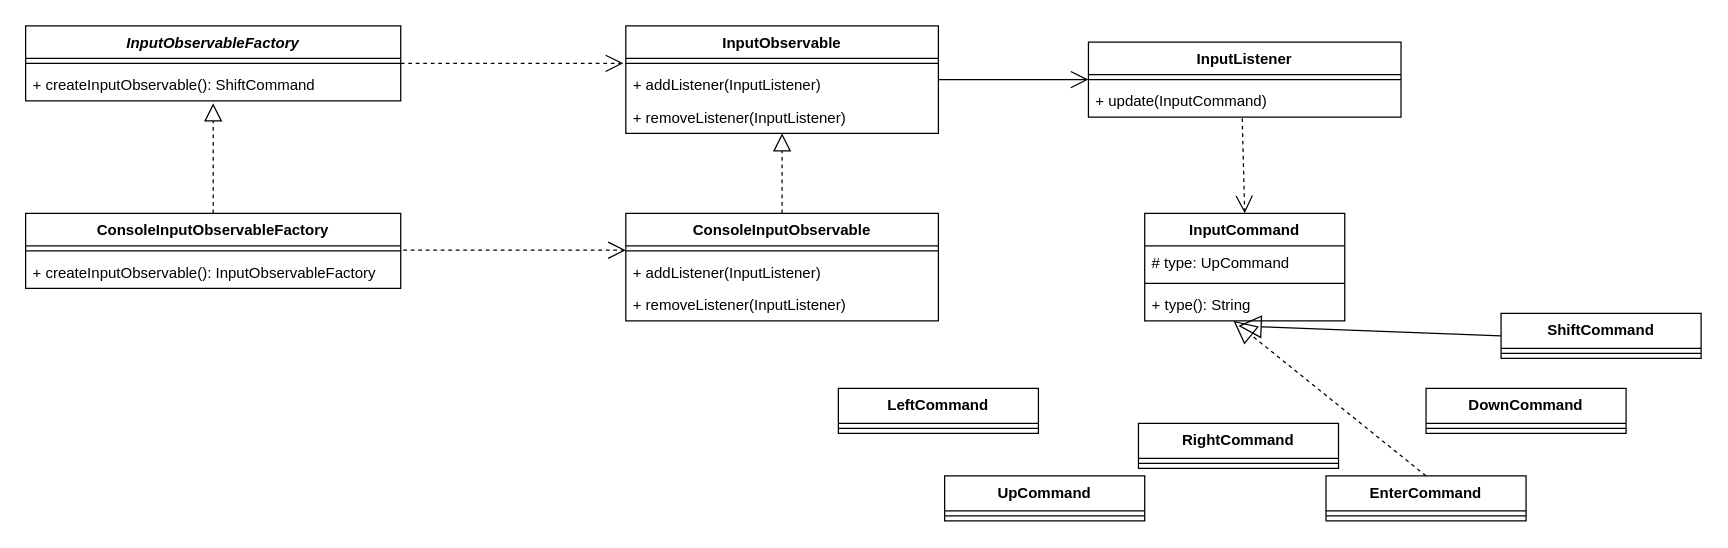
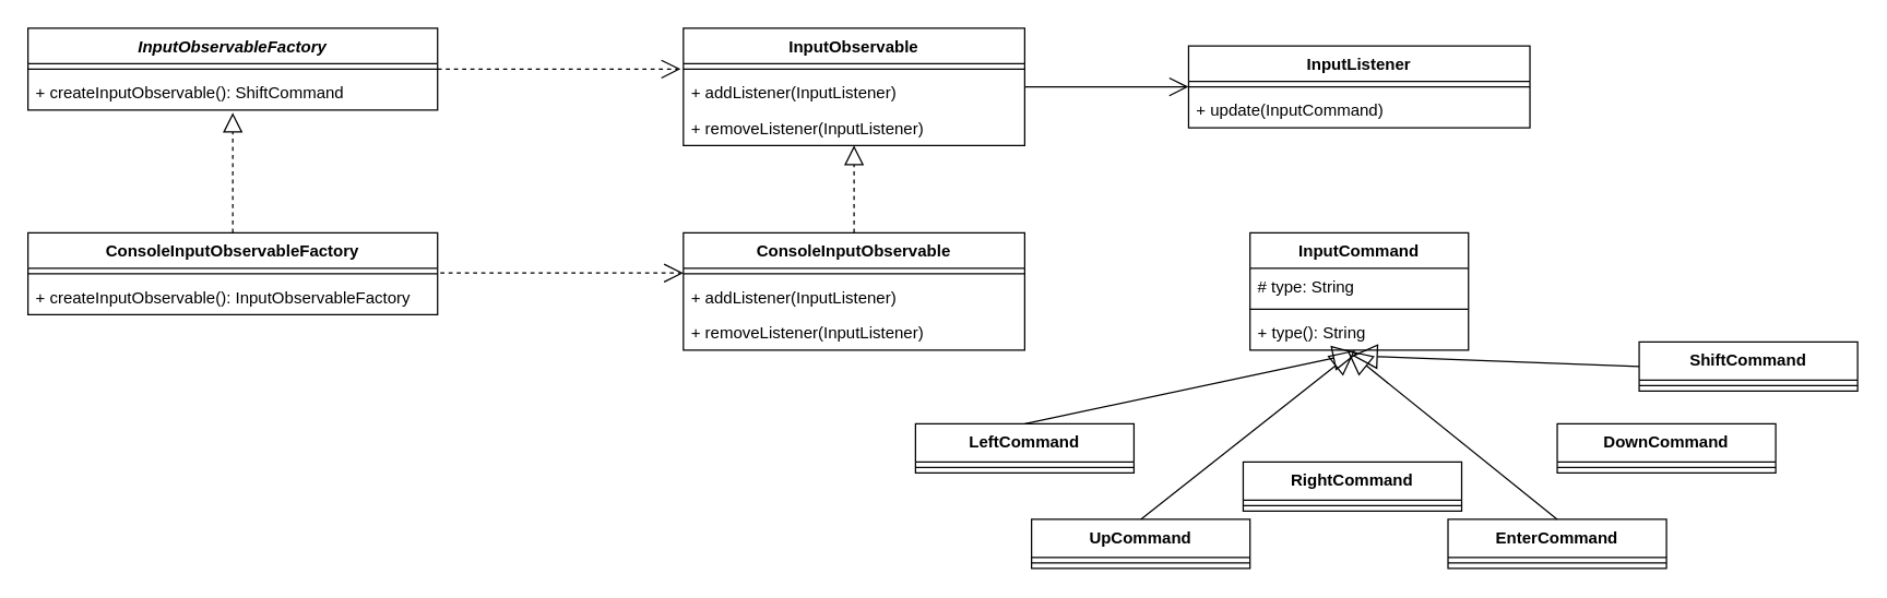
  <mxCell id="0" />
  <mxCell id="1" parent="0" />
  <mxCell id="2" value="InputObservableFactory" style="swimlane;fontStyle=3;align=center;verticalAlign=top;childLayout=stackLayout;horizontal=1;startSize=26;horizontalStack=0;resizeParent=1;resizeParentMax=0;resizeLast=0;collapsible=1;marginBottom=0;" parent="1" vertex="1"><mxGeometry x="20" y="20" width="300" height="60" as="geometry" /></mxCell>
  <mxCell id="3" value="" style="line;strokeWidth=1;fillColor=none;align=left;verticalAlign=middle;spacingTop=-1;spacingLeft=3;spacingRight=3;rotatable=0;labelPosition=right;points=[];portConstraint=eastwest;" parent="2" vertex="1"><mxGeometry y="26" width="300" height="8" as="geometry" /></mxCell>
  <mxCell id="4" value="+ createInputObservable(): ShiftCommand" style="text;strokeColor=none;fillColor=none;align=left;verticalAlign=top;spacingLeft=4;spacingRight=4;overflow=hidden;rotatable=0;points=[[0,0.5],[1,0.5]];portConstraint=eastwest;" parent="2" vertex="1"><mxGeometry y="34" width="300" height="26" as="geometry" /></mxCell>
  <mxCell id="5" value="InputObservable" style="swimlane;fontStyle=1;align=center;verticalAlign=top;childLayout=stackLayout;horizontal=1;startSize=26;horizontalStack=0;resizeParent=1;resizeParentMax=0;resizeLast=0;collapsible=1;marginBottom=0;" parent="1" vertex="1"><mxGeometry x="500" y="20" width="250" height="86" as="geometry" /></mxCell>
  <mxCell id="6" value="" style="line;strokeWidth=1;fillColor=none;align=left;verticalAlign=middle;spacingTop=-1;spacingLeft=3;spacingRight=3;rotatable=0;labelPosition=right;points=[];portConstraint=eastwest;" parent="5" vertex="1"><mxGeometry y="26" width="250" height="8" as="geometry" /></mxCell>
  <mxCell id="7" value="+ addListener(InputListener)&#10;&#10;" style="text;strokeColor=none;fillColor=none;align=left;verticalAlign=top;spacingLeft=4;spacingRight=4;overflow=hidden;rotatable=0;points=[[0,0.5],[1,0.5]];portConstraint=eastwest;" parent="5" vertex="1"><mxGeometry y="34" width="250" height="26" as="geometry" /></mxCell>
  <mxCell id="8" value="+ removeListener(InputListener)" style="text;strokeColor=none;fillColor=none;align=left;verticalAlign=top;spacingLeft=4;spacingRight=4;overflow=hidden;rotatable=0;points=[[0,0.5],[1,0.5]];portConstraint=eastwest;" parent="5" vertex="1"><mxGeometry y="60" width="250" height="26" as="geometry" /></mxCell>
  <mxCell id="9" value="InputListener" style="swimlane;fontStyle=1;align=center;verticalAlign=top;childLayout=stackLayout;horizontal=1;startSize=26;horizontalStack=0;resizeParent=1;resizeParentMax=0;resizeLast=0;collapsible=1;marginBottom=0;" parent="1" vertex="1"><mxGeometry x="870" y="33" width="250" height="60" as="geometry" /></mxCell>
  <mxCell id="10" value="" style="line;strokeWidth=1;fillColor=none;align=left;verticalAlign=middle;spacingTop=-1;spacingLeft=3;spacingRight=3;rotatable=0;labelPosition=right;points=[];portConstraint=eastwest;" parent="9" vertex="1"><mxGeometry y="26" width="250" height="8" as="geometry" /></mxCell>
  <mxCell id="11" value="+ update(InputCommand)&#10;&#10;" style="text;strokeColor=none;fillColor=none;align=left;verticalAlign=top;spacingLeft=4;spacingRight=4;overflow=hidden;rotatable=0;points=[[0,0.5],[1,0.5]];portConstraint=eastwest;" parent="9" vertex="1"><mxGeometry y="34" width="250" height="26" as="geometry" /></mxCell>
  <mxCell id="12" value="ConsoleInputObservableFactory" style="swimlane;fontStyle=1;align=center;verticalAlign=top;childLayout=stackLayout;horizontal=1;startSize=26;horizontalStack=0;resizeParent=1;resizeParentMax=0;resizeLast=0;collapsible=1;marginBottom=0;" parent="1" vertex="1"><mxGeometry x="20" y="170" width="300" height="60" as="geometry" /></mxCell>
  <mxCell id="13" value="" style="line;strokeWidth=1;fillColor=none;align=left;verticalAlign=middle;spacingTop=-1;spacingLeft=3;spacingRight=3;rotatable=0;labelPosition=right;points=[];portConstraint=eastwest;" parent="12" vertex="1"><mxGeometry y="26" width="300" height="8" as="geometry" /></mxCell>
  <mxCell id="14" value="+ createInputObservable(): InputObservableFactory&#10;&#10;" style="text;strokeColor=none;fillColor=none;align=left;verticalAlign=top;spacingLeft=4;spacingRight=4;overflow=hidden;rotatable=0;points=[[0,0.5],[1,0.5]];portConstraint=eastwest;" parent="12" vertex="1"><mxGeometry y="34" width="300" height="26" as="geometry" /></mxCell>
  <mxCell id="15" value="ConsoleInputObservable" style="swimlane;fontStyle=1;align=center;verticalAlign=top;childLayout=stackLayout;horizontal=1;startSize=26;horizontalStack=0;resizeParent=1;resizeParentMax=0;resizeLast=0;collapsible=1;marginBottom=0;" parent="1" vertex="1"><mxGeometry x="500" y="170" width="250" height="86" as="geometry" /></mxCell>
  <mxCell id="16" value="" style="line;strokeWidth=1;fillColor=none;align=left;verticalAlign=middle;spacingTop=-1;spacingLeft=3;spacingRight=3;rotatable=0;labelPosition=right;points=[];portConstraint=eastwest;" parent="15" vertex="1"><mxGeometry y="26" width="250" height="8" as="geometry" /></mxCell>
  <mxCell id="17" value="+ addListener(InputListener)&#10;&#10;" style="text;strokeColor=none;fillColor=none;align=left;verticalAlign=top;spacingLeft=4;spacingRight=4;overflow=hidden;rotatable=0;points=[[0,0.5],[1,0.5]];portConstraint=eastwest;" parent="15" vertex="1"><mxGeometry y="34" width="250" height="26" as="geometry" /></mxCell>
  <mxCell id="18" value="+ removeListener(InputListener)" style="text;strokeColor=none;fillColor=none;align=left;verticalAlign=top;spacingLeft=4;spacingRight=4;overflow=hidden;rotatable=0;points=[[0,0.5],[1,0.5]];portConstraint=eastwest;" parent="15" vertex="1"><mxGeometry y="60" width="250" height="26" as="geometry" /></mxCell>
  <mxCell id="19" value="InputCommand" style="swimlane;fontStyle=1;align=center;verticalAlign=top;childLayout=stackLayout;horizontal=1;startSize=26;horizontalStack=0;resizeParent=1;resizeParentMax=0;resizeLast=0;collapsible=1;marginBottom=0;" parent="1" vertex="1"><mxGeometry x="915" y="170" width="160" height="86" as="geometry" /></mxCell>
- <mxCell id="20" value="# type: UpCommand" style="text;strokeColor=none;fillColor=none;align=left;verticalAlign=top;spacingLeft=4;spacingRight=4;overflow=hidden;rotatable=0;points=[[0,0.5],[1,0.5]];portConstraint=eastwest;" parent="19" vertex="1"><mxGeometry y="26" width="160" height="26" as="geometry" /></mxCell>
+ <mxCell id="20" value="# type: String" style="text;strokeColor=none;fillColor=none;align=left;verticalAlign=top;spacingLeft=4;spacingRight=4;overflow=hidden;rotatable=0;points=[[0,0.5],[1,0.5]];portConstraint=eastwest;" parent="19" vertex="1"><mxGeometry y="26" width="160" height="26" as="geometry" /></mxCell>
  <mxCell id="21" value="" style="line;strokeWidth=1;fillColor=none;align=left;verticalAlign=middle;spacingTop=-1;spacingLeft=3;spacingRight=3;rotatable=0;labelPosition=right;points=[];portConstraint=eastwest;" parent="19" vertex="1"><mxGeometry y="52" width="160" height="8" as="geometry" /></mxCell>
  <mxCell id="22" value="+ type(): String" style="text;strokeColor=none;fillColor=none;align=left;verticalAlign=top;spacingLeft=4;spacingRight=4;overflow=hidden;rotatable=0;points=[[0,0.5],[1,0.5]];portConstraint=eastwest;" parent="19" vertex="1"><mxGeometry y="60" width="160" height="26" as="geometry" /></mxCell>
  <mxCell id="23" value="LeftCommand" style="swimlane;fontStyle=1;align=center;verticalAlign=top;childLayout=stackLayout;horizontal=1;startSize=28;horizontalStack=0;resizeParent=1;resizeParentMax=0;resizeLast=0;collapsible=1;marginBottom=0;" parent="1" vertex="1"><mxGeometry x="670" y="310" width="160" height="36" as="geometry" /></mxCell>
  <mxCell id="24" value="" style="line;strokeWidth=1;fillColor=none;align=left;verticalAlign=middle;spacingTop=-1;spacingLeft=3;spacingRight=3;rotatable=0;labelPosition=right;points=[];portConstraint=eastwest;" parent="23" vertex="1"><mxGeometry y="28" width="160" height="8" as="geometry" /></mxCell>
  <mxCell id="25" value="RightCommand" style="swimlane;fontStyle=1;align=center;verticalAlign=top;childLayout=stackLayout;horizontal=1;startSize=28;horizontalStack=0;resizeParent=1;resizeParentMax=0;resizeLast=0;collapsible=1;marginBottom=0;" parent="1" vertex="1"><mxGeometry x="910" y="338" width="160" height="36" as="geometry" /></mxCell>
  <mxCell id="26" value="" style="line;strokeWidth=1;fillColor=none;align=left;verticalAlign=middle;spacingTop=-1;spacingLeft=3;spacingRight=3;rotatable=0;labelPosition=right;points=[];portConstraint=eastwest;" parent="25" vertex="1"><mxGeometry y="28" width="160" height="8" as="geometry" /></mxCell>
  <mxCell id="27" value="DownCommand" style="swimlane;fontStyle=1;align=center;verticalAlign=top;childLayout=stackLayout;horizontal=1;startSize=28;horizontalStack=0;resizeParent=1;resizeParentMax=0;resizeLast=0;collapsible=1;marginBottom=0;" parent="1" vertex="1"><mxGeometry x="1140" y="310" width="160" height="36" as="geometry" /></mxCell>
  <mxCell id="28" value="" style="line;strokeWidth=1;fillColor=none;align=left;verticalAlign=middle;spacingTop=-1;spacingLeft=3;spacingRight=3;rotatable=0;labelPosition=right;points=[];portConstraint=eastwest;" parent="27" vertex="1"><mxGeometry y="28" width="160" height="8" as="geometry" /></mxCell>
  <mxCell id="29" value="UpCommand" style="swimlane;fontStyle=1;align=center;verticalAlign=top;childLayout=stackLayout;horizontal=1;startSize=28;horizontalStack=0;resizeParent=1;resizeParentMax=0;resizeLast=0;collapsible=1;marginBottom=0;" parent="1" vertex="1"><mxGeometry x="755" y="380" width="160" height="36" as="geometry" /></mxCell>
  <mxCell id="30" value="" style="line;strokeWidth=1;fillColor=none;align=left;verticalAlign=middle;spacingTop=-1;spacingLeft=3;spacingRight=3;rotatable=0;labelPosition=right;points=[];portConstraint=eastwest;" parent="29" vertex="1"><mxGeometry y="28" width="160" height="8" as="geometry" /></mxCell>
  <mxCell id="31" value="EnterCommand" style="swimlane;fontStyle=1;align=center;verticalAlign=top;childLayout=stackLayout;horizontal=1;startSize=28;horizontalStack=0;resizeParent=1;resizeParentMax=0;resizeLast=0;collapsible=1;marginBottom=0;" parent="1" vertex="1"><mxGeometry x="1060" y="380" width="160" height="36" as="geometry" /></mxCell>
  <mxCell id="32" value="" style="line;strokeWidth=1;fillColor=none;align=left;verticalAlign=middle;spacingTop=-1;spacingLeft=3;spacingRight=3;rotatable=0;labelPosition=right;points=[];portConstraint=eastwest;" parent="31" vertex="1"><mxGeometry y="28" width="160" height="8" as="geometry" /></mxCell>
  <mxCell id="33" value="" style="endArrow=block;dashed=1;endFill=0;endSize=12;html=1;exitX=0.5;exitY=0;exitDx=0;exitDy=0;" parent="1" source="12" edge="1"><mxGeometry width="160" relative="1" as="geometry"><mxPoint x="20" y="470" as="sourcePoint" /><mxPoint x="170" y="82" as="targetPoint" /></mxGeometry></mxCell>
  <mxCell id="34" value="" style="endArrow=block;dashed=1;endFill=0;endSize=12;html=1;" parent="1" edge="1"><mxGeometry width="160" relative="1" as="geometry"><mxPoint x="625" y="170" as="sourcePoint" /><mxPoint x="625" y="106" as="targetPoint" /></mxGeometry></mxCell>
  <mxCell id="35" value="" style="endArrow=open;endSize=12;dashed=1;html=1;exitX=1;exitY=0.5;exitDx=0;exitDy=0;entryX=-0.008;entryY=-0.154;entryDx=0;entryDy=0;entryPerimeter=0;" parent="1" source="2" target="7" edge="1"><mxGeometry width="160" relative="1" as="geometry"><mxPoint x="290" y="124.5" as="sourcePoint" /><mxPoint x="450" y="124.5" as="targetPoint" /></mxGeometry></mxCell>
  <mxCell id="36" value="" style="endArrow=open;endSize=12;dashed=1;html=1;exitX=1;exitY=0.5;exitDx=0;exitDy=0;entryX=-0.008;entryY=-0.154;entryDx=0;entryDy=0;entryPerimeter=0;" parent="1" edge="1"><mxGeometry width="160" relative="1" as="geometry"><mxPoint x="322" y="199.5" as="sourcePoint" /><mxPoint x="500" y="199.496" as="targetPoint" /></mxGeometry></mxCell>
  <mxCell id="37" value="" style="endArrow=open;endFill=1;endSize=12;html=1;entryX=0;entryY=0.5;entryDx=0;entryDy=0;" parent="1" target="9" edge="1"><mxGeometry width="160" relative="1" as="geometry"><mxPoint x="750" y="63" as="sourcePoint" /><mxPoint x="890" y="137.5" as="targetPoint" /></mxGeometry></mxCell>
- <mxCell id="38" value="" style="endArrow=open;endSize=12;dashed=1;html=1;exitX=0.492;exitY=1.038;exitDx=0;exitDy=0;entryX=0.5;entryY=0;entryDx=0;entryDy=0;exitPerimeter=0;" parent="1" source="11" target="19" edge="1"><mxGeometry width="160" relative="1" as="geometry"><mxPoint x="790" y="140" as="sourcePoint" /><mxPoint x="968" y="139.996" as="targetPoint" /></mxGeometry></mxCell>
- <mxCell id="41" value="" style="endArrow=block;endSize=16;endFill=0;html=1;entryX=0.444;entryY=1;entryDx=0;entryDy=0;entryPerimeter=0;exitX=0.5;exitY=0;exitDx=0;exitDy=0;dashed=1;" parent="1" source="31" target="22" edge="1"><mxGeometry width="160" relative="1" as="geometry"><mxPoint x="845" y="390" as="sourcePoint" /><mxPoint x="1001.96" y="266" as="targetPoint" /></mxGeometry></mxCell>
+ <mxCell id="39" value="" style="endArrow=block;endSize=16;endFill=0;html=1;entryX=0.494;entryY=1.077;entryDx=0;entryDy=0;entryPerimeter=0;exitX=0.5;exitY=0;exitDx=0;exitDy=0;" parent="1" source="23" target="22" edge="1"><mxGeometry width="160" relative="1" as="geometry"><mxPoint x="710" y="300" as="sourcePoint" /><mxPoint x="870" y="300" as="targetPoint" /></mxGeometry></mxCell>
+ <mxCell id="40" value="" style="endArrow=block;endSize=16;endFill=0;html=1;entryX=0.481;entryY=1;entryDx=0;entryDy=0;entryPerimeter=0;exitX=0.5;exitY=0;exitDx=0;exitDy=0;" parent="1" source="29" target="22" edge="1"><mxGeometry width="160" relative="1" as="geometry"><mxPoint x="800" y="330" as="sourcePoint" /><mxPoint x="1004.04" y="268.002" as="targetPoint" /></mxGeometry></mxCell>
+ <mxCell id="41" value="" style="endArrow=block;endSize=16;endFill=0;html=1;entryX=0.444;entryY=1;entryDx=0;entryDy=0;entryPerimeter=0;exitX=0.5;exitY=0;exitDx=0;exitDy=0;" parent="1" source="31" target="22" edge="1"><mxGeometry width="160" relative="1" as="geometry"><mxPoint x="845" y="390" as="sourcePoint" /><mxPoint x="1001.96" y="266" as="targetPoint" /></mxGeometry></mxCell>
  <mxCell id="42" value="ShiftCommand" style="swimlane;fontStyle=1;align=center;verticalAlign=top;childLayout=stackLayout;horizontal=1;startSize=28;horizontalStack=0;resizeParent=1;resizeParentMax=0;resizeLast=0;collapsible=1;marginBottom=0;" vertex="1" parent="1"><mxGeometry x="1200" y="250" width="160" height="36" as="geometry" /></mxCell>
  <mxCell id="43" value="" style="line;strokeWidth=1;fillColor=none;align=left;verticalAlign=middle;spacingTop=-1;spacingLeft=3;spacingRight=3;rotatable=0;labelPosition=right;points=[];portConstraint=eastwest;" vertex="1" parent="42"><mxGeometry y="28" width="160" height="8" as="geometry" /></mxCell>
  <mxCell id="44" value="" style="endArrow=block;endSize=16;endFill=0;html=1;exitX=0;exitY=0.5;exitDx=0;exitDy=0;" edge="1" parent="1" source="42"><mxGeometry width="160" relative="1" as="geometry"><mxPoint x="1230" y="320" as="sourcePoint" /><mxPoint x="990" y="260" as="targetPoint" /></mxGeometry></mxCell>
